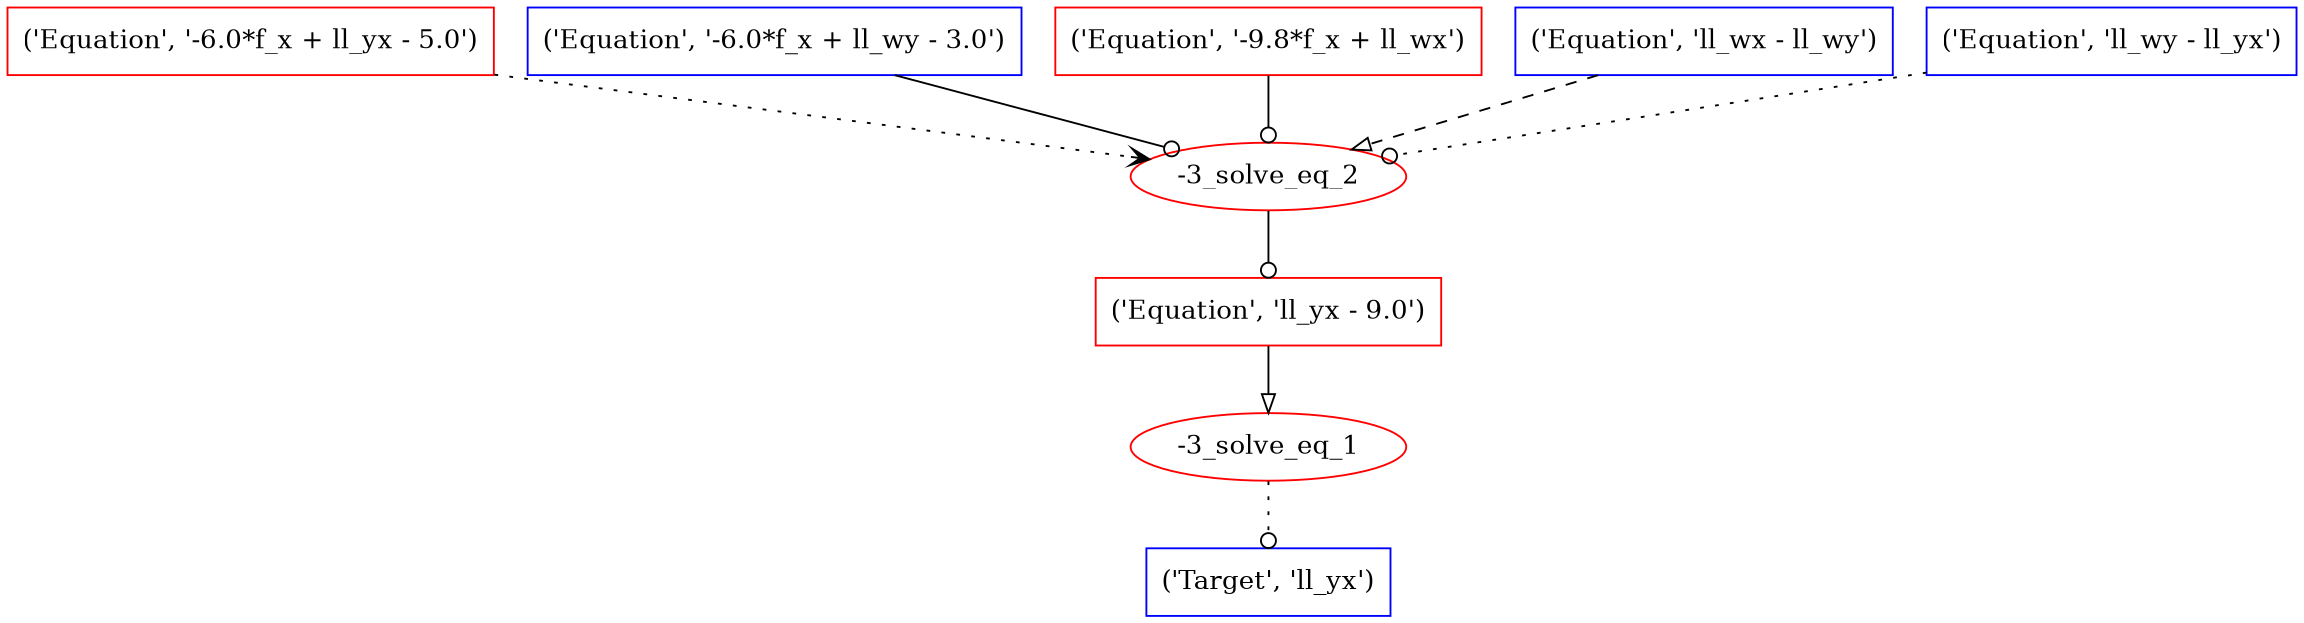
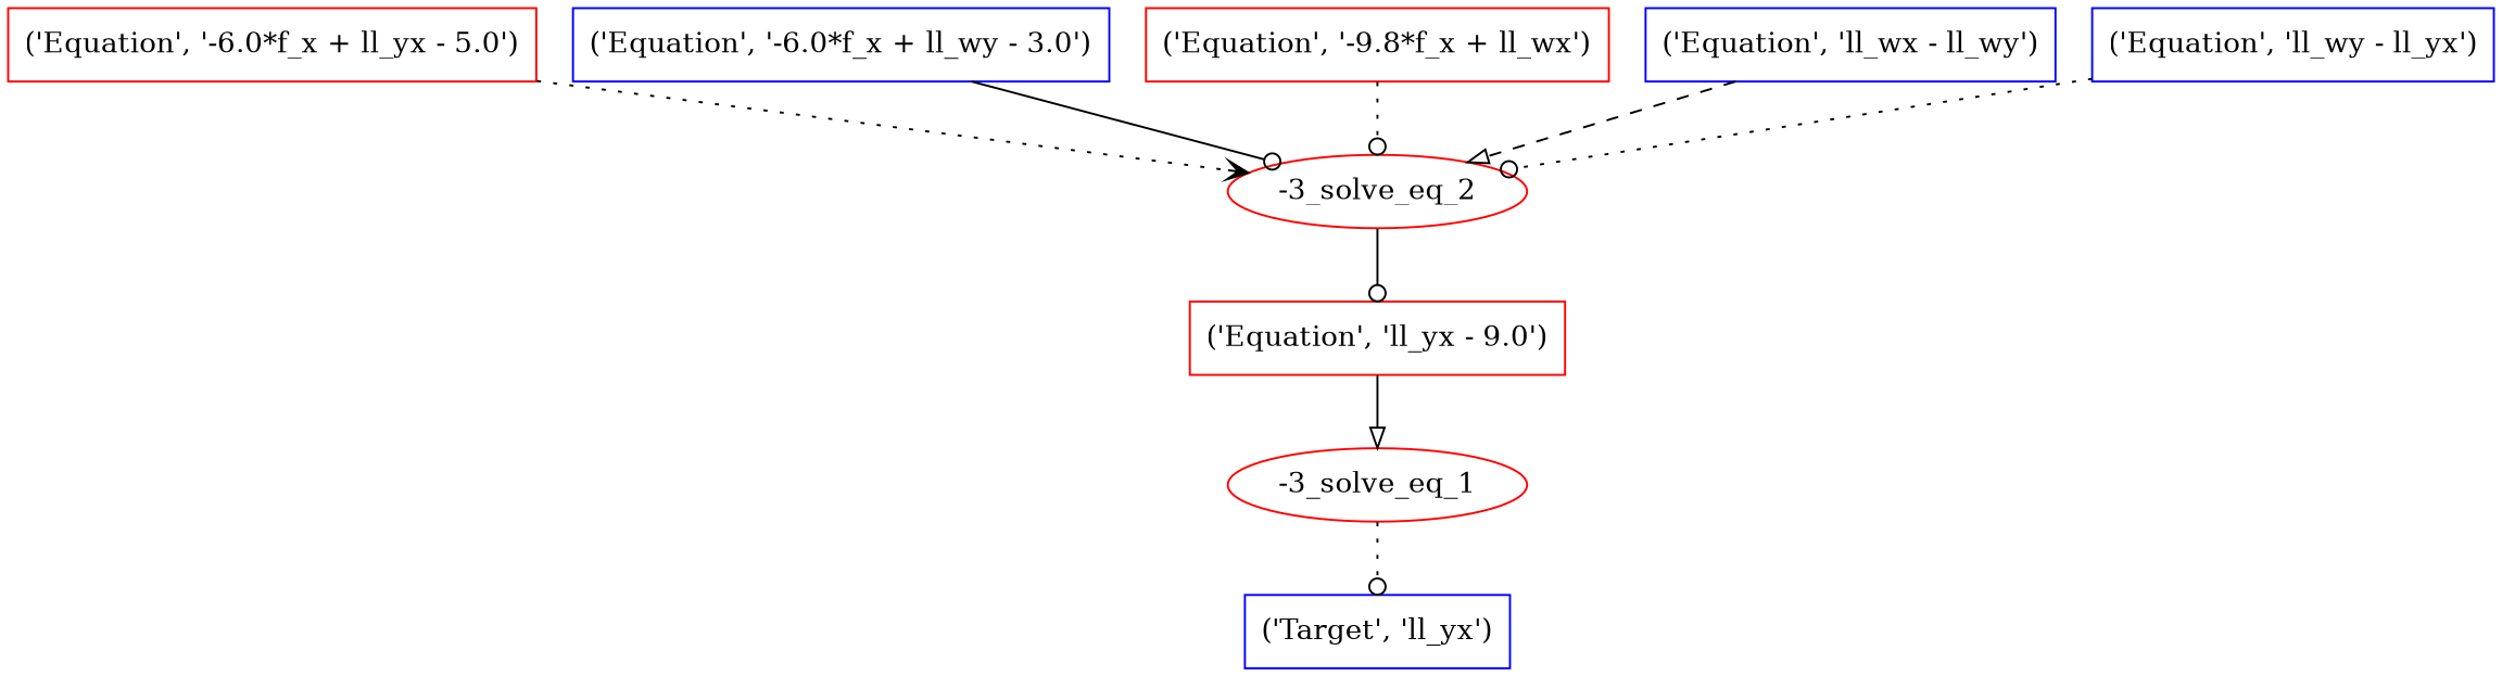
  digraph {
    node [color=red shape=box]
    edge [arrowhead=odot style=dotted]
    n1 [color=blue label="('Target', 'll_yx')"]
    n2 [label="-3_solve_eq_1" shape=""]
    n3 [label="('Equation', 'll_yx - 9.0')"]
    n4 [label="-3_solve_eq_2" shape=""]
    n5 [label="('Equation', '-6.0*f_x + ll_yx - 5.0')"]
    n6 [color=blue label="('Equation', '-6.0*f_x + ll_wy - 3.0')"]
    n7 [label="('Equation', '-9.8*f_x + ll_wx')"]
    n8 [color=blue label="('Equation', 'll_wx - ll_wy')"]
    n9 [color=blue label="('Equation', 'll_wy - ll_yx')"]
    n2 -> n1
    n3 -> n2 [arrowhead=onormal style=solid]
    n4 -> n3 [style=solid]
    n5 -> n4 [arrowhead=vee]
    n6 -> n4 [style=solid]
-   n7 -> n4 [style=solid]
+   n7 -> n4
    n8 -> n4 [arrowhead=onormal style=dashed]
    n9 -> n4
  }
